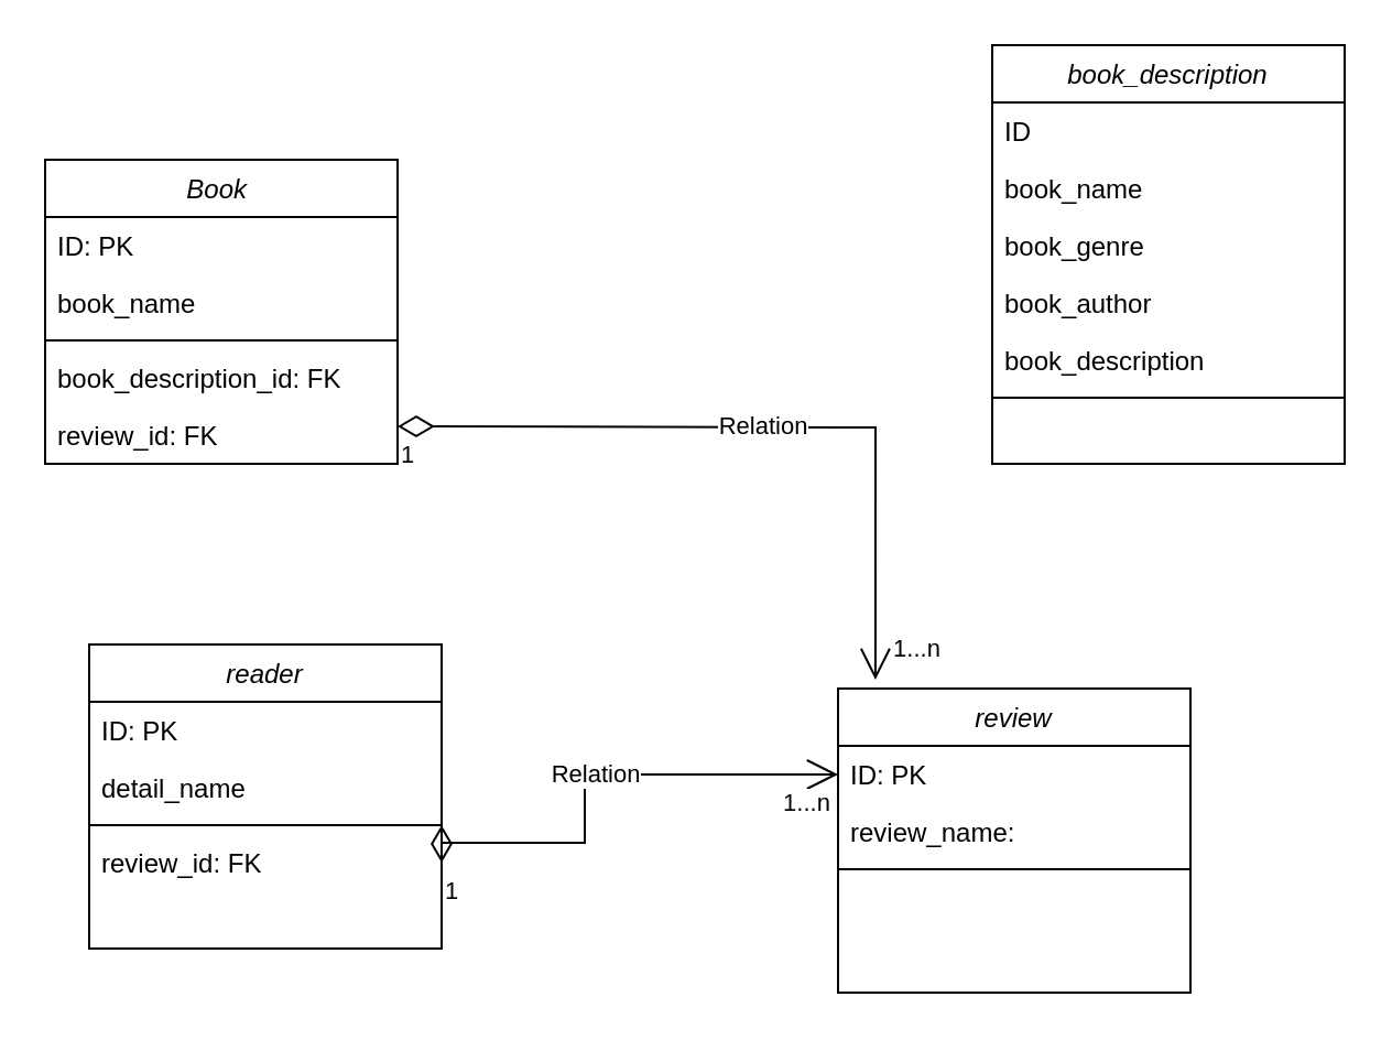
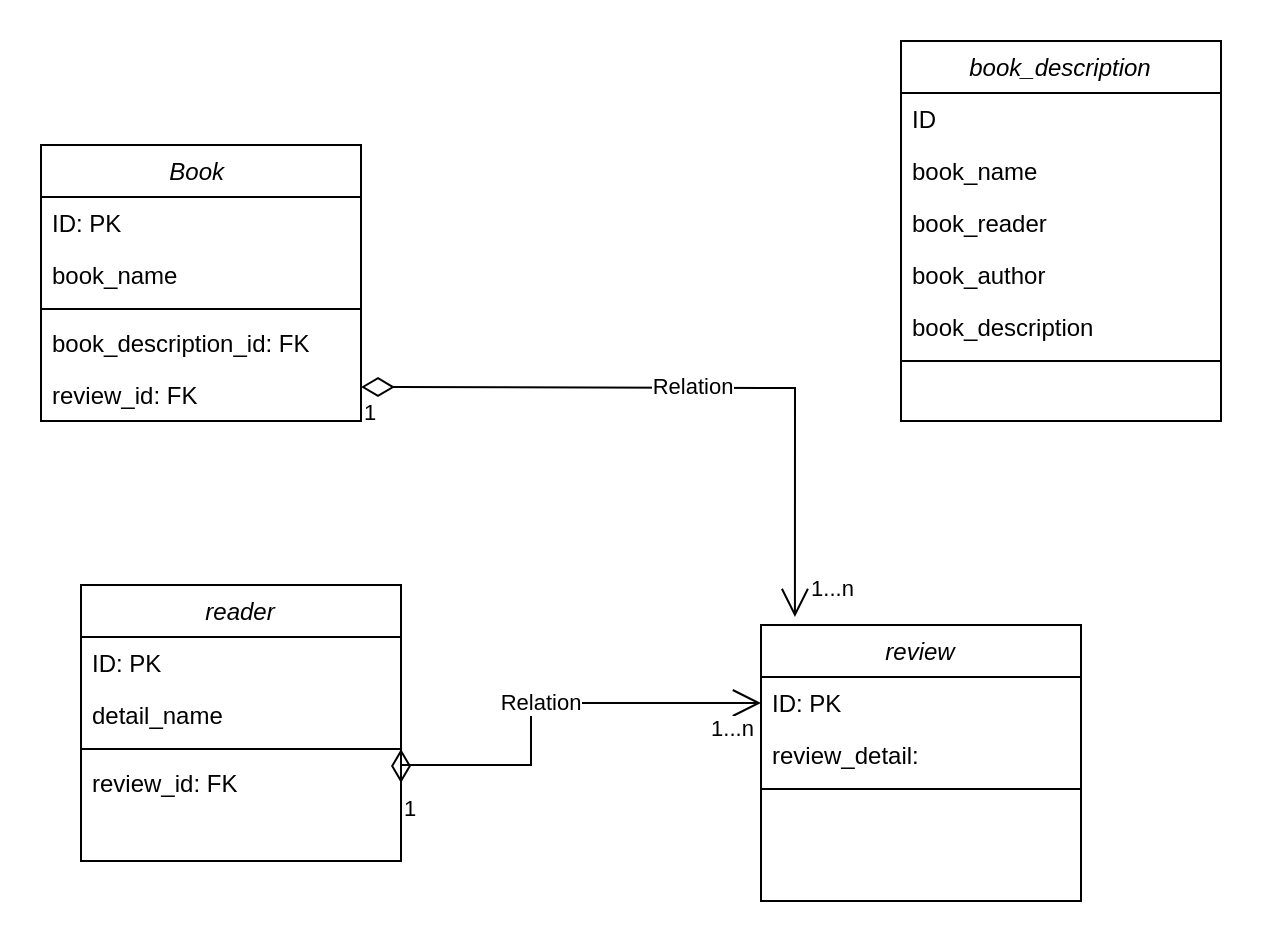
  <mxCell id="0" />
  <mxCell id="1" parent="0" />
  <mxCell id="2" value="Book " style="swimlane;fontStyle=2;align=center;verticalAlign=top;childLayout=stackLayout;horizontal=1;startSize=26;horizontalStack=0;resizeParent=1;resizeLast=0;collapsible=1;marginBottom=0;rounded=0;shadow=0;strokeWidth=1;" parent="1" vertex="1"><mxGeometry x="20" y="72" width="160" height="138" as="geometry"><mxRectangle x="230" y="140" width="160" height="26" as="alternateBounds" /></mxGeometry></mxCell>
  <mxCell id="3" value="ID: PK" style="text;align=left;verticalAlign=top;spacingLeft=4;spacingRight=4;overflow=hidden;rotatable=0;points=[[0,0.5],[1,0.5]];portConstraint=eastwest;" parent="2" vertex="1"><mxGeometry y="26" width="160" height="26" as="geometry" /></mxCell>
  <mxCell id="4" value="book_name" style="text;align=left;verticalAlign=top;spacingLeft=4;spacingRight=4;overflow=hidden;rotatable=0;points=[[0,0.5],[1,0.5]];portConstraint=eastwest;rounded=0;shadow=0;html=0;" parent="2" vertex="1"><mxGeometry y="52" width="160" height="26" as="geometry" /></mxCell>
  <mxCell id="5" value="" style="line;html=1;strokeWidth=1;align=left;verticalAlign=middle;spacingTop=-1;spacingLeft=3;spacingRight=3;rotatable=0;labelPosition=right;points=[];portConstraint=eastwest;" parent="2" vertex="1"><mxGeometry y="78" width="160" height="8" as="geometry" /></mxCell>
  <mxCell id="6" value="book_description_id: FK" style="text;align=left;verticalAlign=top;spacingLeft=4;spacingRight=4;overflow=hidden;rotatable=0;points=[[0,0.5],[1,0.5]];portConstraint=eastwest;rounded=0;shadow=0;html=0;" vertex="1" parent="2"><mxGeometry y="86" width="160" height="26" as="geometry" /></mxCell>
  <mxCell id="7" value="review_id: FK" style="text;align=left;verticalAlign=top;spacingLeft=4;spacingRight=4;overflow=hidden;rotatable=0;points=[[0,0.5],[1,0.5]];portConstraint=eastwest;rounded=0;shadow=0;html=0;" vertex="1" parent="2"><mxGeometry y="112" width="160" height="26" as="geometry" /></mxCell>
  <mxCell id="8" value="book_description" style="swimlane;fontStyle=2;align=center;verticalAlign=top;childLayout=stackLayout;horizontal=1;startSize=26;horizontalStack=0;resizeParent=1;resizeLast=0;collapsible=1;marginBottom=0;rounded=0;shadow=0;strokeWidth=1;" vertex="1" parent="1"><mxGeometry x="450" y="20" width="160" height="190" as="geometry"><mxRectangle x="230" y="140" width="160" height="26" as="alternateBounds" /></mxGeometry></mxCell>
  <mxCell id="9" value="ID" style="text;align=left;verticalAlign=top;spacingLeft=4;spacingRight=4;overflow=hidden;rotatable=0;points=[[0,0.5],[1,0.5]];portConstraint=eastwest;" vertex="1" parent="8"><mxGeometry y="26" width="160" height="26" as="geometry" /></mxCell>
  <mxCell id="10" value="book_name" style="text;align=left;verticalAlign=top;spacingLeft=4;spacingRight=4;overflow=hidden;rotatable=0;points=[[0,0.5],[1,0.5]];portConstraint=eastwest;rounded=0;shadow=0;html=0;" vertex="1" parent="8"><mxGeometry y="52" width="160" height="26" as="geometry" /></mxCell>
- <mxCell id="11" value="book_genre" style="text;align=left;verticalAlign=top;spacingLeft=4;spacingRight=4;overflow=hidden;rotatable=0;points=[[0,0.5],[1,0.5]];portConstraint=eastwest;rounded=0;shadow=0;html=0;" vertex="1" parent="8"><mxGeometry y="78" width="160" height="26" as="geometry" /></mxCell>
+ <mxCell id="11" value="book_reader" style="text;align=left;verticalAlign=top;spacingLeft=4;spacingRight=4;overflow=hidden;rotatable=0;points=[[0,0.5],[1,0.5]];portConstraint=eastwest;rounded=0;shadow=0;html=0;" vertex="1" parent="8"><mxGeometry y="78" width="160" height="26" as="geometry" /></mxCell>
  <mxCell id="12" value="book_author" style="text;align=left;verticalAlign=top;spacingLeft=4;spacingRight=4;overflow=hidden;rotatable=0;points=[[0,0.5],[1,0.5]];portConstraint=eastwest;rounded=0;shadow=0;html=0;" vertex="1" parent="8"><mxGeometry y="104" width="160" height="26" as="geometry" /></mxCell>
  <mxCell id="13" value="book_description" style="text;align=left;verticalAlign=top;spacingLeft=4;spacingRight=4;overflow=hidden;rotatable=0;points=[[0,0.5],[1,0.5]];portConstraint=eastwest;rounded=0;shadow=0;html=0;" vertex="1" parent="8"><mxGeometry y="130" width="160" height="26" as="geometry" /></mxCell>
  <mxCell id="14" value="" style="line;html=1;strokeWidth=1;align=left;verticalAlign=middle;spacingTop=-1;spacingLeft=3;spacingRight=3;rotatable=0;labelPosition=right;points=[];portConstraint=eastwest;" vertex="1" parent="8"><mxGeometry y="156" width="160" height="8" as="geometry" /></mxCell>
  <mxCell id="15" value="reader" style="swimlane;fontStyle=2;align=center;verticalAlign=top;childLayout=stackLayout;horizontal=1;startSize=26;horizontalStack=0;resizeParent=1;resizeLast=0;collapsible=1;marginBottom=0;rounded=0;shadow=0;strokeWidth=1;" vertex="1" parent="1"><mxGeometry x="40" y="292" width="160" height="138" as="geometry"><mxRectangle x="230" y="140" width="160" height="26" as="alternateBounds" /></mxGeometry></mxCell>
  <mxCell id="16" value="ID: PK" style="text;align=left;verticalAlign=top;spacingLeft=4;spacingRight=4;overflow=hidden;rotatable=0;points=[[0,0.5],[1,0.5]];portConstraint=eastwest;" vertex="1" parent="15"><mxGeometry y="26" width="160" height="26" as="geometry" /></mxCell>
  <mxCell id="17" value="detail_name" style="text;align=left;verticalAlign=top;spacingLeft=4;spacingRight=4;overflow=hidden;rotatable=0;points=[[0,0.5],[1,0.5]];portConstraint=eastwest;rounded=0;shadow=0;html=0;" vertex="1" parent="15"><mxGeometry y="52" width="160" height="26" as="geometry" /></mxCell>
  <mxCell id="18" value="" style="line;html=1;strokeWidth=1;align=left;verticalAlign=middle;spacingTop=-1;spacingLeft=3;spacingRight=3;rotatable=0;labelPosition=right;points=[];portConstraint=eastwest;" vertex="1" parent="15"><mxGeometry y="78" width="160" height="8" as="geometry" /></mxCell>
  <mxCell id="19" value="review_id: FK" style="text;align=left;verticalAlign=top;spacingLeft=4;spacingRight=4;overflow=hidden;rotatable=0;points=[[0,0.5],[1,0.5]];portConstraint=eastwest;rounded=0;shadow=0;html=0;" vertex="1" parent="15"><mxGeometry y="86" width="160" height="26" as="geometry" /></mxCell>
  <mxCell id="20" value="review" style="swimlane;fontStyle=2;align=center;verticalAlign=top;childLayout=stackLayout;horizontal=1;startSize=26;horizontalStack=0;resizeParent=1;resizeLast=0;collapsible=1;marginBottom=0;rounded=0;shadow=0;strokeWidth=1;" vertex="1" parent="1"><mxGeometry x="380" y="312" width="160" height="138" as="geometry"><mxRectangle x="230" y="140" width="160" height="26" as="alternateBounds" /></mxGeometry></mxCell>
  <mxCell id="21" value="ID: PK" style="text;align=left;verticalAlign=top;spacingLeft=4;spacingRight=4;overflow=hidden;rotatable=0;points=[[0,0.5],[1,0.5]];portConstraint=eastwest;" vertex="1" parent="20"><mxGeometry y="26" width="160" height="26" as="geometry" /></mxCell>
- <mxCell id="22" value="review_name:&#10;" style="text;align=left;verticalAlign=top;spacingLeft=4;spacingRight=4;overflow=hidden;rotatable=0;points=[[0,0.5],[1,0.5]];portConstraint=eastwest;rounded=0;shadow=0;html=0;" vertex="1" parent="20"><mxGeometry y="52" width="160" height="26" as="geometry" /></mxCell>
+ <mxCell id="22" value="review_detail:&#10;" style="text;align=left;verticalAlign=top;spacingLeft=4;spacingRight=4;overflow=hidden;rotatable=0;points=[[0,0.5],[1,0.5]];portConstraint=eastwest;rounded=0;shadow=0;html=0;" vertex="1" parent="20"><mxGeometry y="52" width="160" height="26" as="geometry" /></mxCell>
  <mxCell id="23" value="" style="line;html=1;strokeWidth=1;align=left;verticalAlign=middle;spacingTop=-1;spacingLeft=3;spacingRight=3;rotatable=0;labelPosition=right;points=[];portConstraint=eastwest;" vertex="1" parent="20"><mxGeometry y="78" width="160" height="8" as="geometry" /></mxCell>
  <mxCell id="24" value="Relation" style="endArrow=open;html=1;endSize=12;startArrow=diamondThin;startSize=14;startFill=0;edgeStyle=orthogonalEdgeStyle;rounded=0;entryX=0;entryY=0.5;entryDx=0;entryDy=0;exitX=1;exitY=0.5;exitDx=0;exitDy=0;" edge="1" parent="1" source="19" target="21"><mxGeometry relative="1" as="geometry"><mxPoint x="150" y="352" as="sourcePoint" /><mxPoint x="310" y="352" as="targetPoint" /><Array as="points"><mxPoint x="200" y="382" /><mxPoint x="265" y="382" /><mxPoint x="265" y="351" /></Array></mxGeometry></mxCell>
  <mxCell id="25" value="1" style="edgeLabel;resizable=0;html=1;align=left;verticalAlign=top;" connectable="0" vertex="1" parent="24"><mxGeometry x="-1" relative="1" as="geometry" /></mxCell>
  <mxCell id="26" value="1...n&amp;nbsp;" style="edgeLabel;resizable=0;html=1;align=right;verticalAlign=top;" connectable="0" vertex="1" parent="24"><mxGeometry x="1" relative="1" as="geometry" /></mxCell>
  <mxCell id="27" value="Relation" style="endArrow=open;html=1;endSize=12;startArrow=diamondThin;startSize=14;startFill=0;edgeStyle=orthogonalEdgeStyle;rounded=0;entryX=0.106;entryY=-0.029;entryDx=0;entryDy=0;entryPerimeter=0;" edge="1" parent="1" target="20"><mxGeometry relative="1" as="geometry"><mxPoint x="180" y="193" as="sourcePoint" /><mxPoint x="410" y="192" as="targetPoint" /></mxGeometry></mxCell>
  <mxCell id="28" value="1" style="edgeLabel;resizable=0;html=1;align=left;verticalAlign=top;" connectable="0" vertex="1" parent="27"><mxGeometry x="-1" relative="1" as="geometry" /></mxCell>
  <mxCell id="29" value="1...n&amp;nbsp;" style="edgeLabel;resizable=0;html=1;align=right;verticalAlign=top;" connectable="0" vertex="1" parent="27"><mxGeometry x="1" relative="1" as="geometry"><mxPoint x="33" y="-26" as="offset" /></mxGeometry></mxCell>
